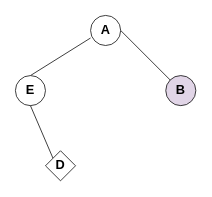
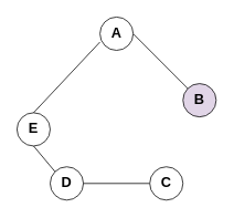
  <mxCell id="0" />
  <mxCell id="1" parent="0" />
  <mxCell id="2" style="rounded=0;orthogonalLoop=1;jettySize=auto;html=1;exitX=1;exitY=0.5;exitDx=0;exitDy=0;endArrow=none;endFill=0;" edge="1" parent="1" source="3" target="8"><mxGeometry relative="1" as="geometry" /></mxCell>
  <mxCell id="3" value="A" style="ellipse;whiteSpace=wrap;html=1;aspect=fixed;fontSize=17;fontStyle=1" vertex="1" parent="1"><mxGeometry x="120" y="20" width="40" height="40" as="geometry" /></mxCell>
  <mxCell id="4" style="rounded=0;orthogonalLoop=1;jettySize=auto;html=1;exitX=0.5;exitY=0;exitDx=0;exitDy=0;entryX=0;entryY=0.75;entryDx=0;entryDy=0;entryPerimeter=0;endArrow=none;endFill=0;" edge="1" parent="1" source="5" target="3"><mxGeometry relative="1" as="geometry" /></mxCell>
- <mxCell id="5" value="E" style="ellipse;whiteSpace=wrap;html=1;aspect=fixed;fontSize=17;fontStyle=1" vertex="1" parent="1"><mxGeometry x="20" y="100" width="40" height="40" as="geometry" /></mxCell>
+ <mxCell id="5" value="E" style="ellipse;whiteSpace=wrap;html=1;aspect=fixed;fontSize=17;fontStyle=1" vertex="1" parent="1"><mxGeometry x="20" y="135" width="40" height="40" as="geometry" /></mxCell>
  <mxCell id="6" style="rounded=0;orthogonalLoop=1;jettySize=auto;html=1;exitX=0;exitY=0;exitDx=0;exitDy=0;entryX=0.5;entryY=1;entryDx=0;entryDy=0;endArrow=none;endFill=0;" edge="1" parent="1" source="7" target="5"><mxGeometry relative="1" as="geometry" /></mxCell>
- <mxCell id="7" value="D" style="rhombus;whiteSpace=wrap;html=1;aspect=fixed;fontSize=17;fontStyle=1;" vertex="1" parent="1"><mxGeometry x="60" y="200" width="40" height="40" as="geometry" /></mxCell>
+ <mxCell id="7" value="D" style="ellipse;whiteSpace=wrap;html=1;aspect=fixed;fontSize=17;fontStyle=1" vertex="1" parent="1"><mxGeometry x="60" y="200" width="40" height="40" as="geometry" /></mxCell>
  <mxCell id="8" value="B" style="ellipse;whiteSpace=wrap;html=1;aspect=fixed;fontSize=17;fontStyle=1;fillColor=#e1d5e7;" vertex="1" parent="1"><mxGeometry x="220" y="100" width="40" height="40" as="geometry" /></mxCell>
+ <mxCell id="9" style="rounded=0;orthogonalLoop=1;jettySize=auto;html=1;exitX=0;exitY=0.5;exitDx=0;exitDy=0;entryX=1;entryY=0.5;entryDx=0;entryDy=0;endArrow=none;endFill=0;" edge="1" parent="1" source="10" target="7"><mxGeometry relative="1" as="geometry" /></mxCell>
+ <mxCell id="10" value="C" style="ellipse;whiteSpace=wrap;html=1;aspect=fixed;fontSize=17;fontStyle=1" vertex="1" parent="1"><mxGeometry x="180" y="200" width="40" height="40" as="geometry" /></mxCell>
